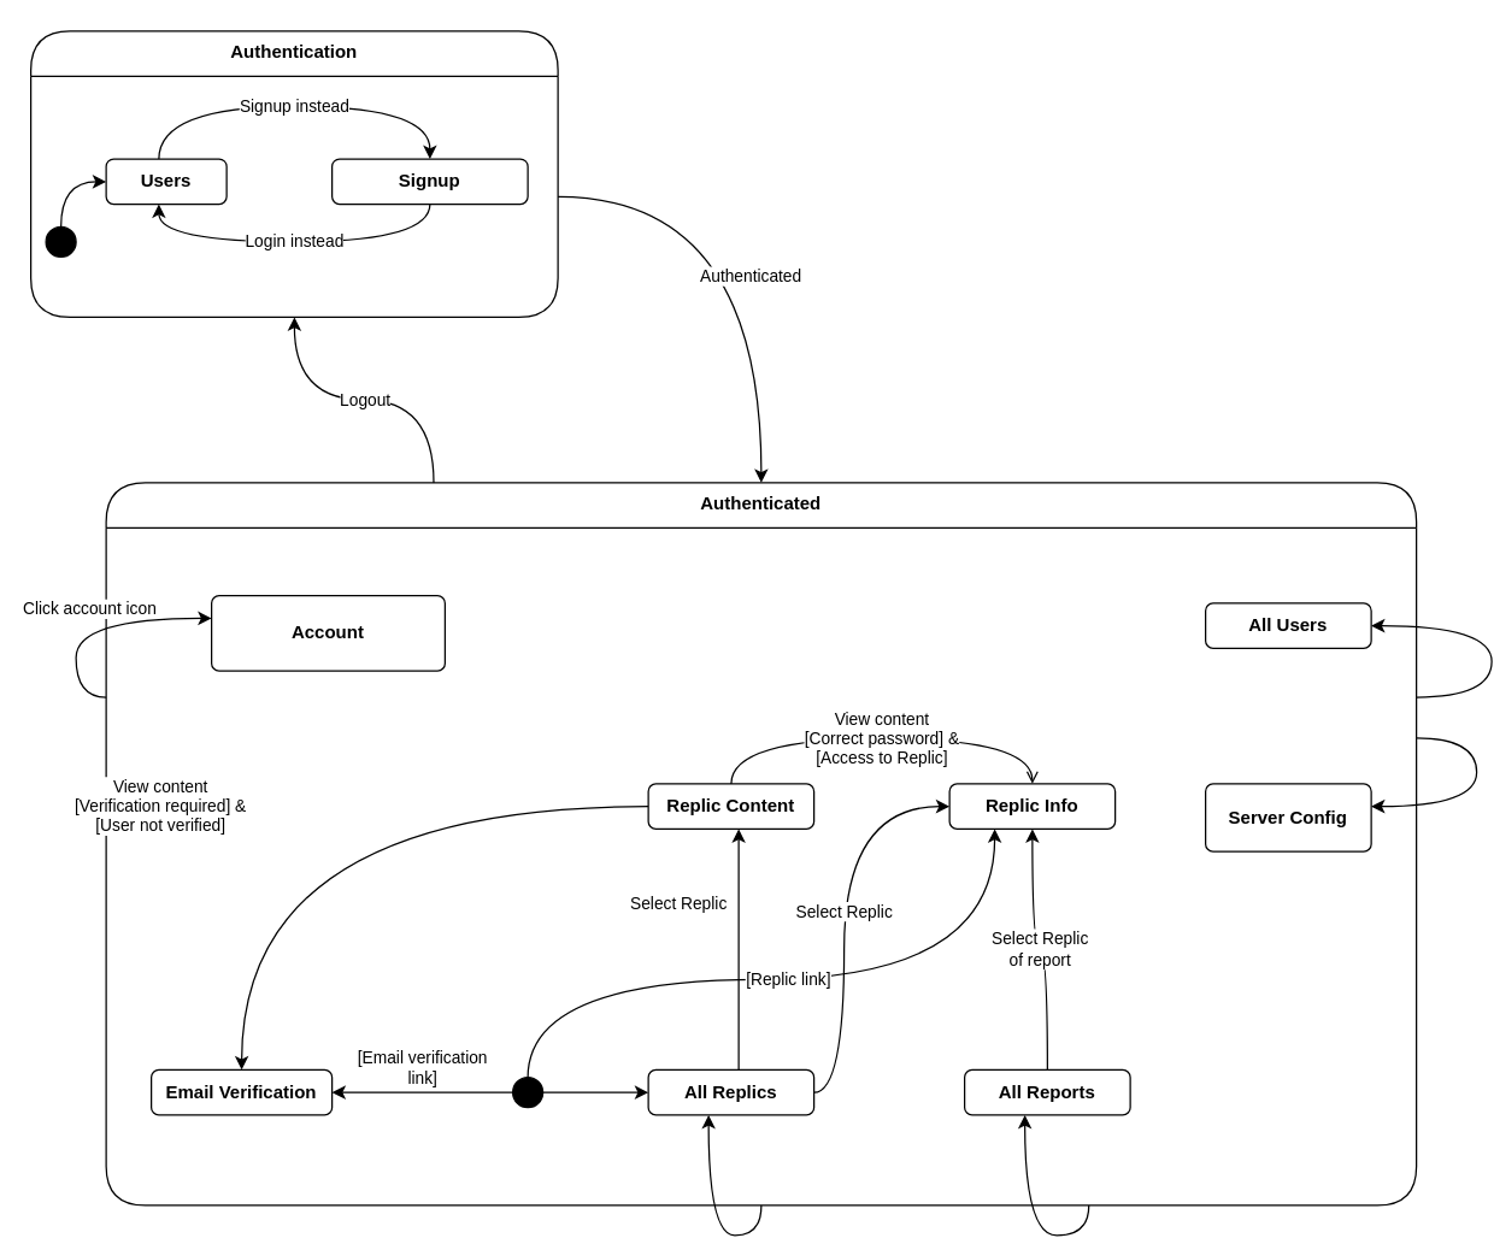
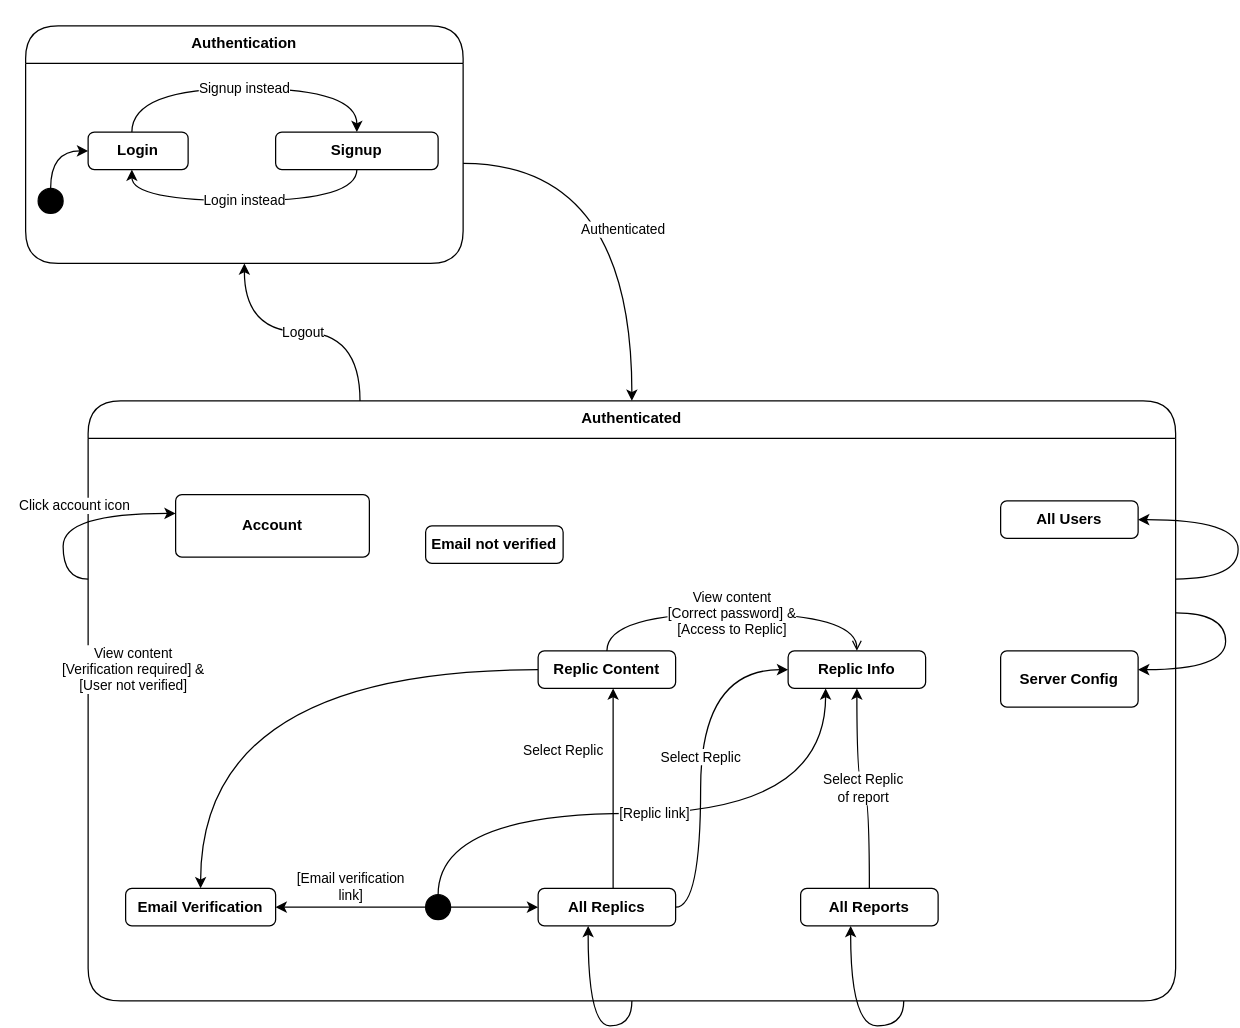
  <mxCell id="0" />
  <mxCell id="1" parent="0" />
  <mxCell id="2" value="Logout" style="edgeStyle=orthogonalEdgeStyle;rounded=0;orthogonalLoop=1;jettySize=auto;html=1;curved=1;exitX=0.25;exitY=0;exitDx=0;exitDy=0;" parent="1" source="3" target="29" edge="1"><mxGeometry relative="1" as="geometry" /></mxCell>
  <mxCell id="3" value="Authenticated" style="swimlane;fontStyle=1;align=center;verticalAlign=top;childLayout=stackLayout;horizontal=1;startSize=30;horizontalStack=0;resizeParent=1;resizeParentMax=0;resizeLast=0;collapsible=0;marginBottom=0;html=1;rounded=1;absoluteArcSize=1;arcSize=52;whiteSpace=wrap;fixedWidth=0;" parent="1" vertex="1"><mxGeometry x="70" y="320" width="870" height="480" as="geometry" /></mxCell>
  <mxCell id="4" value="" style="fillColor=none;strokeColor=none;container=1;collapsible=0;recursiveResize=0;" parent="3" vertex="1"><mxGeometry y="30" width="870" height="450" as="geometry" /></mxCell>
  <mxCell id="5" value="Select Replic" style="edgeStyle=orthogonalEdgeStyle;rounded=0;orthogonalLoop=1;jettySize=auto;html=1;curved=1;" parent="4" source="7" target="22" edge="1"><mxGeometry relative="1" as="geometry"><Array as="points"><mxPoint x="490" y="375" /><mxPoint x="490" y="185" /></Array></mxGeometry></mxCell>
  <mxCell id="6" value="Select Replic" style="edgeStyle=orthogonalEdgeStyle;rounded=0;orthogonalLoop=1;jettySize=auto;html=1;curved=1;spacingBottom=60;spacingRight=80;" parent="4" source="7" target="25" edge="1"><mxGeometry relative="1" as="geometry"><Array as="points"><mxPoint x="420" y="280" /><mxPoint x="420" y="280" /></Array></mxGeometry></mxCell>
  <mxCell id="7" value="All Replics" style="html=1;align=center;verticalAlign=middle;rounded=1;absoluteArcSize=1;arcSize=10;whiteSpace=wrap;fontStyle=1" parent="4" vertex="1"><mxGeometry x="360" y="360" width="110" height="30" as="geometry" /></mxCell>
  <mxCell id="8" value="Select Replic&lt;br&gt;of report" style="edgeStyle=orthogonalEdgeStyle;rounded=0;orthogonalLoop=1;jettySize=auto;html=1;curved=1;" parent="4" source="9" target="22" edge="1"><mxGeometry relative="1" as="geometry" /></mxCell>
  <mxCell id="9" value="All Reports" style="html=1;align=center;verticalAlign=middle;rounded=1;absoluteArcSize=1;arcSize=10;whiteSpace=wrap;fontStyle=1" parent="4" vertex="1"><mxGeometry x="570" y="360" width="110" height="30" as="geometry" /></mxCell>
  <mxCell id="10" value="All Users" style="html=1;align=center;verticalAlign=middle;rounded=1;absoluteArcSize=1;arcSize=10;whiteSpace=wrap;fontStyle=1" parent="4" vertex="1"><mxGeometry x="730" y="50" width="110" height="30" as="geometry" /></mxCell>
  <mxCell id="11" value="Server Config" style="html=1;align=center;verticalAlign=middle;rounded=1;absoluteArcSize=1;arcSize=10;whiteSpace=wrap;fontStyle=1" parent="4" vertex="1"><mxGeometry x="730" y="170" width="110" height="45" as="geometry" /></mxCell>
  <mxCell id="12" style="edgeStyle=orthogonalEdgeStyle;rounded=0;orthogonalLoop=1;jettySize=auto;html=1;exitX=0.5;exitY=1;exitDx=0;exitDy=0;curved=1;" parent="4" source="4" target="7" edge="1"><mxGeometry relative="1" as="geometry"><mxPoint x="211.68" y="449.55" as="sourcePoint" /><Array as="points"><mxPoint x="435" y="470" /><mxPoint x="400" y="470" /></Array></mxGeometry></mxCell>
  <mxCell id="13" style="edgeStyle=orthogonalEdgeStyle;rounded=0;orthogonalLoop=1;jettySize=auto;html=1;exitX=0.75;exitY=1;exitDx=0;exitDy=0;curved=1;" parent="4" source="4" target="9" edge="1"><mxGeometry relative="1" as="geometry"><mxPoint x="274.08" y="449.55" as="sourcePoint" /><Array as="points"><mxPoint x="653" y="470" /><mxPoint x="610" y="470" /></Array></mxGeometry></mxCell>
  <mxCell id="14" style="edgeStyle=orthogonalEdgeStyle;rounded=0;orthogonalLoop=1;jettySize=auto;html=1;curved=1;exitX=1;exitY=0.25;exitDx=0;exitDy=0;" parent="4" source="4" target="10" edge="1"><mxGeometry relative="1" as="geometry"><mxPoint x="633.12" y="450" as="sourcePoint" /><Array as="points"><mxPoint x="920" y="113" /><mxPoint x="920" y="65" /></Array></mxGeometry></mxCell>
  <mxCell id="15" style="edgeStyle=orthogonalEdgeStyle;rounded=0;orthogonalLoop=1;jettySize=auto;html=1;exitX=1;exitY=0.31;exitDx=0;exitDy=0;curved=1;exitPerimeter=0;" parent="4" source="4" target="11" edge="1"><mxGeometry relative="1" as="geometry"><mxPoint x="668.64" y="450" as="sourcePoint" /><Array as="points"><mxPoint x="910" y="139" /><mxPoint x="910" y="185" /></Array></mxGeometry></mxCell>
  <mxCell id="16" style="edgeStyle=orthogonalEdgeStyle;rounded=0;orthogonalLoop=1;jettySize=auto;html=1;" parent="4" source="19" target="7" edge="1"><mxGeometry relative="1" as="geometry"><mxPoint x="320" y="375" as="sourcePoint" /></mxGeometry></mxCell>
  <mxCell id="17" value="[Email verification&lt;br&gt;link]" style="edgeStyle=orthogonalEdgeStyle;rounded=0;orthogonalLoop=1;jettySize=auto;html=1;spacingBottom=32;" parent="4" source="19" target="26" edge="1"><mxGeometry relative="1" as="geometry" /></mxCell>
  <mxCell id="18" value="[Replic link]" style="edgeStyle=orthogonalEdgeStyle;rounded=0;orthogonalLoop=1;jettySize=auto;html=1;curved=1;" parent="4" source="19" target="22" edge="1"><mxGeometry relative="1" as="geometry"><Array as="points"><mxPoint x="280" y="300" /><mxPoint x="590" y="300" /></Array></mxGeometry></mxCell>
  <mxCell id="19" value="" style="ellipse;fillColor=strokeColor;html=1;" parent="4" vertex="1"><mxGeometry x="270" y="365" width="20" height="20" as="geometry" /></mxCell>
  <mxCell id="20" value="Account" style="html=1;align=center;verticalAlign=middle;rounded=1;absoluteArcSize=1;arcSize=10;whiteSpace=wrap;fontStyle=1" parent="4" vertex="1"><mxGeometry x="70" y="45" width="155" height="50" as="geometry" /></mxCell>
  <mxCell id="21" value="Click account icon" style="edgeStyle=orthogonalEdgeStyle;rounded=0;orthogonalLoop=1;jettySize=auto;html=1;exitX=0;exitY=0.25;exitDx=0;exitDy=0;curved=1;spacingBottom=13;" parent="4" source="4" target="20" edge="1"><mxGeometry relative="1" as="geometry"><Array as="points"><mxPoint x="-20" y="112" /><mxPoint x="-20" y="60" /></Array></mxGeometry></mxCell>
  <mxCell id="22" value="Replic Info" style="html=1;align=center;verticalAlign=middle;rounded=1;absoluteArcSize=1;arcSize=10;whiteSpace=wrap;fontStyle=1" parent="4" vertex="1"><mxGeometry x="560" y="170" width="110" height="30" as="geometry" /></mxCell>
  <mxCell id="23" value="View content&lt;br&gt;[Correct password] &amp;amp;&lt;br&gt;[Access to Replic]" style="edgeStyle=orthogonalEdgeStyle;rounded=0;orthogonalLoop=1;jettySize=auto;html=1;curved=1;endArrow=open;" parent="4" source="25" target="22" edge="1"><mxGeometry relative="1" as="geometry"><Array as="points"><mxPoint x="415" y="140" /><mxPoint x="615" y="140" /></Array></mxGeometry></mxCell>
  <mxCell id="24" value="View content&lt;br&gt;[Verification required] &amp;amp;&lt;br&gt;[User not verified]" style="edgeStyle=orthogonalEdgeStyle;rounded=0;orthogonalLoop=1;jettySize=auto;html=1;curved=1;spacingRight=202;" parent="4" source="25" target="26" edge="1"><mxGeometry relative="1" as="geometry" /></mxCell>
  <mxCell id="25" value="Replic Content" style="html=1;align=center;verticalAlign=middle;rounded=1;absoluteArcSize=1;arcSize=10;whiteSpace=wrap;fontStyle=1" parent="4" vertex="1"><mxGeometry x="360" y="170" width="110" height="30" as="geometry" /></mxCell>
  <mxCell id="26" value="Email Verification" style="html=1;align=center;verticalAlign=middle;rounded=1;absoluteArcSize=1;arcSize=10;whiteSpace=wrap;fontStyle=1" parent="4" vertex="1"><mxGeometry x="30" y="360" width="120" height="30" as="geometry" /></mxCell>
+ <mxCell id="27" value="Email not verified" style="html=1;align=center;verticalAlign=middle;rounded=1;absoluteArcSize=1;arcSize=10;whiteSpace=wrap;fontStyle=1" parent="4" vertex="1"><mxGeometry x="270" y="70" width="110" height="30" as="geometry" /></mxCell>
  <mxCell id="28" value="Authenticated" style="edgeStyle=orthogonalEdgeStyle;rounded=0;orthogonalLoop=1;jettySize=auto;html=1;curved=1;exitX=1;exitY=0.5;exitDx=0;exitDy=0;spacingTop=49;spacingRight=14;" parent="1" source="30" target="3" edge="1"><mxGeometry relative="1" as="geometry" /></mxCell>
  <mxCell id="29" value="Authentication" style="swimlane;fontStyle=1;align=center;verticalAlign=top;childLayout=stackLayout;horizontal=1;startSize=30;horizontalStack=0;resizeParent=1;resizeParentMax=0;resizeLast=0;collapsible=0;marginBottom=0;html=1;rounded=1;absoluteArcSize=1;arcSize=52;whiteSpace=wrap;fixedWidth=0;" parent="1" vertex="1"><mxGeometry x="20" y="20" width="350" height="190" as="geometry" /></mxCell>
  <mxCell id="30" value="" style="fillColor=none;strokeColor=none;container=1;collapsible=0;recursiveResize=0;" parent="29" vertex="1"><mxGeometry y="30" width="350" height="160" as="geometry" /></mxCell>
  <mxCell id="31" value="Login instead" style="edgeStyle=orthogonalEdgeStyle;rounded=0;orthogonalLoop=1;jettySize=auto;html=1;curved=1;" parent="30" source="32" target="34" edge="1"><mxGeometry relative="1" as="geometry"><mxPoint x="85" y="120" as="sourcePoint" /><Array as="points"><mxPoint x="265" y="110" /><mxPoint x="85" y="110" /></Array></mxGeometry></mxCell>
  <mxCell id="32" value="Signup" style="html=1;align=center;verticalAlign=middle;rounded=1;absoluteArcSize=1;arcSize=10;whiteSpace=wrap;fontStyle=1" parent="30" vertex="1"><mxGeometry x="200" y="54.97" width="130" height="30" as="geometry" /></mxCell>
  <mxCell id="33" value="Signup instead" style="edgeStyle=orthogonalEdgeStyle;rounded=0;orthogonalLoop=1;jettySize=auto;html=1;curved=1;" parent="30" source="34" target="32" edge="1"><mxGeometry relative="1" as="geometry"><Array as="points"><mxPoint x="85" y="20" /><mxPoint x="265" y="20" /></Array></mxGeometry></mxCell>
- <mxCell id="34" value="Users" style="html=1;align=center;verticalAlign=middle;rounded=1;absoluteArcSize=1;arcSize=10;whiteSpace=wrap;fontStyle=1" parent="30" vertex="1"><mxGeometry x="50" y="54.97" width="80" height="30" as="geometry" /></mxCell>
+ <mxCell id="34" value="Login" style="html=1;align=center;verticalAlign=middle;rounded=1;absoluteArcSize=1;arcSize=10;whiteSpace=wrap;fontStyle=1" parent="30" vertex="1"><mxGeometry x="50" y="54.97" width="80" height="30" as="geometry" /></mxCell>
  <mxCell id="35" style="edgeStyle=orthogonalEdgeStyle;rounded=0;orthogonalLoop=1;jettySize=auto;html=1;curved=1;" parent="30" source="36" target="34" edge="1"><mxGeometry relative="1" as="geometry"><Array as="points"><mxPoint x="20" y="70" /></Array></mxGeometry></mxCell>
  <mxCell id="36" value="" style="ellipse;fillColor=strokeColor;html=1;" parent="30" vertex="1"><mxGeometry x="10" y="100" width="20" height="20" as="geometry" /></mxCell>
